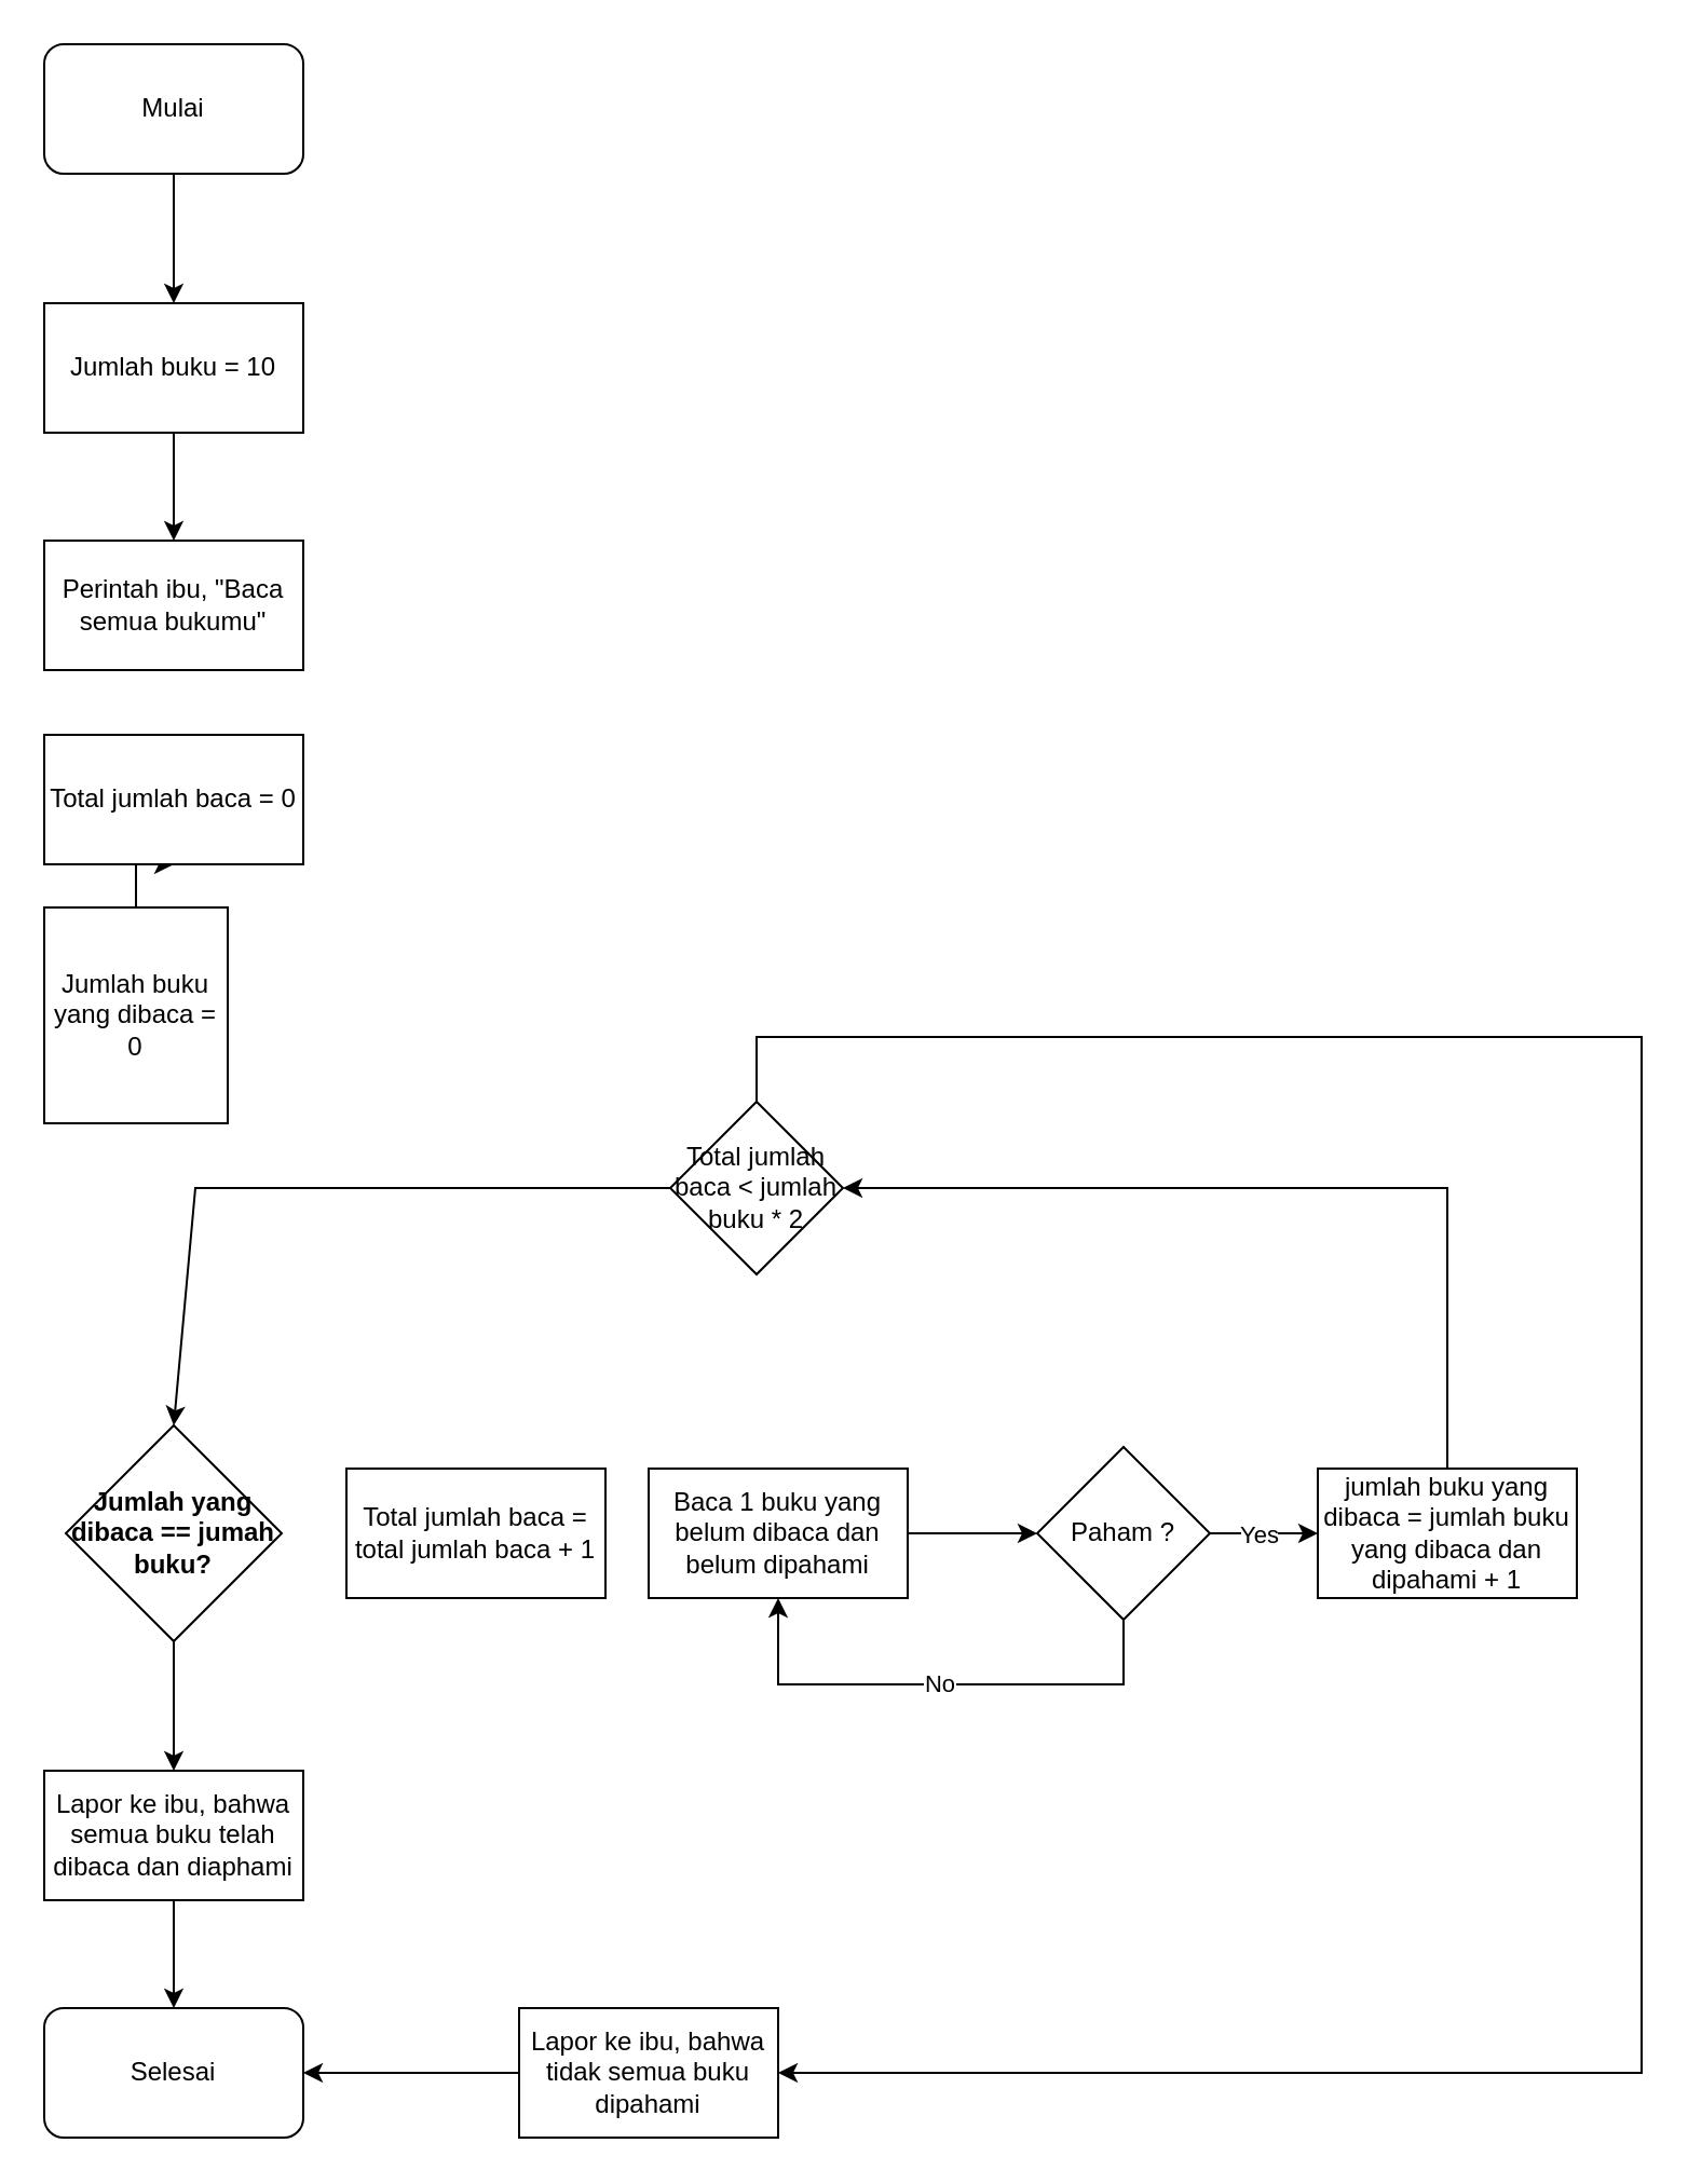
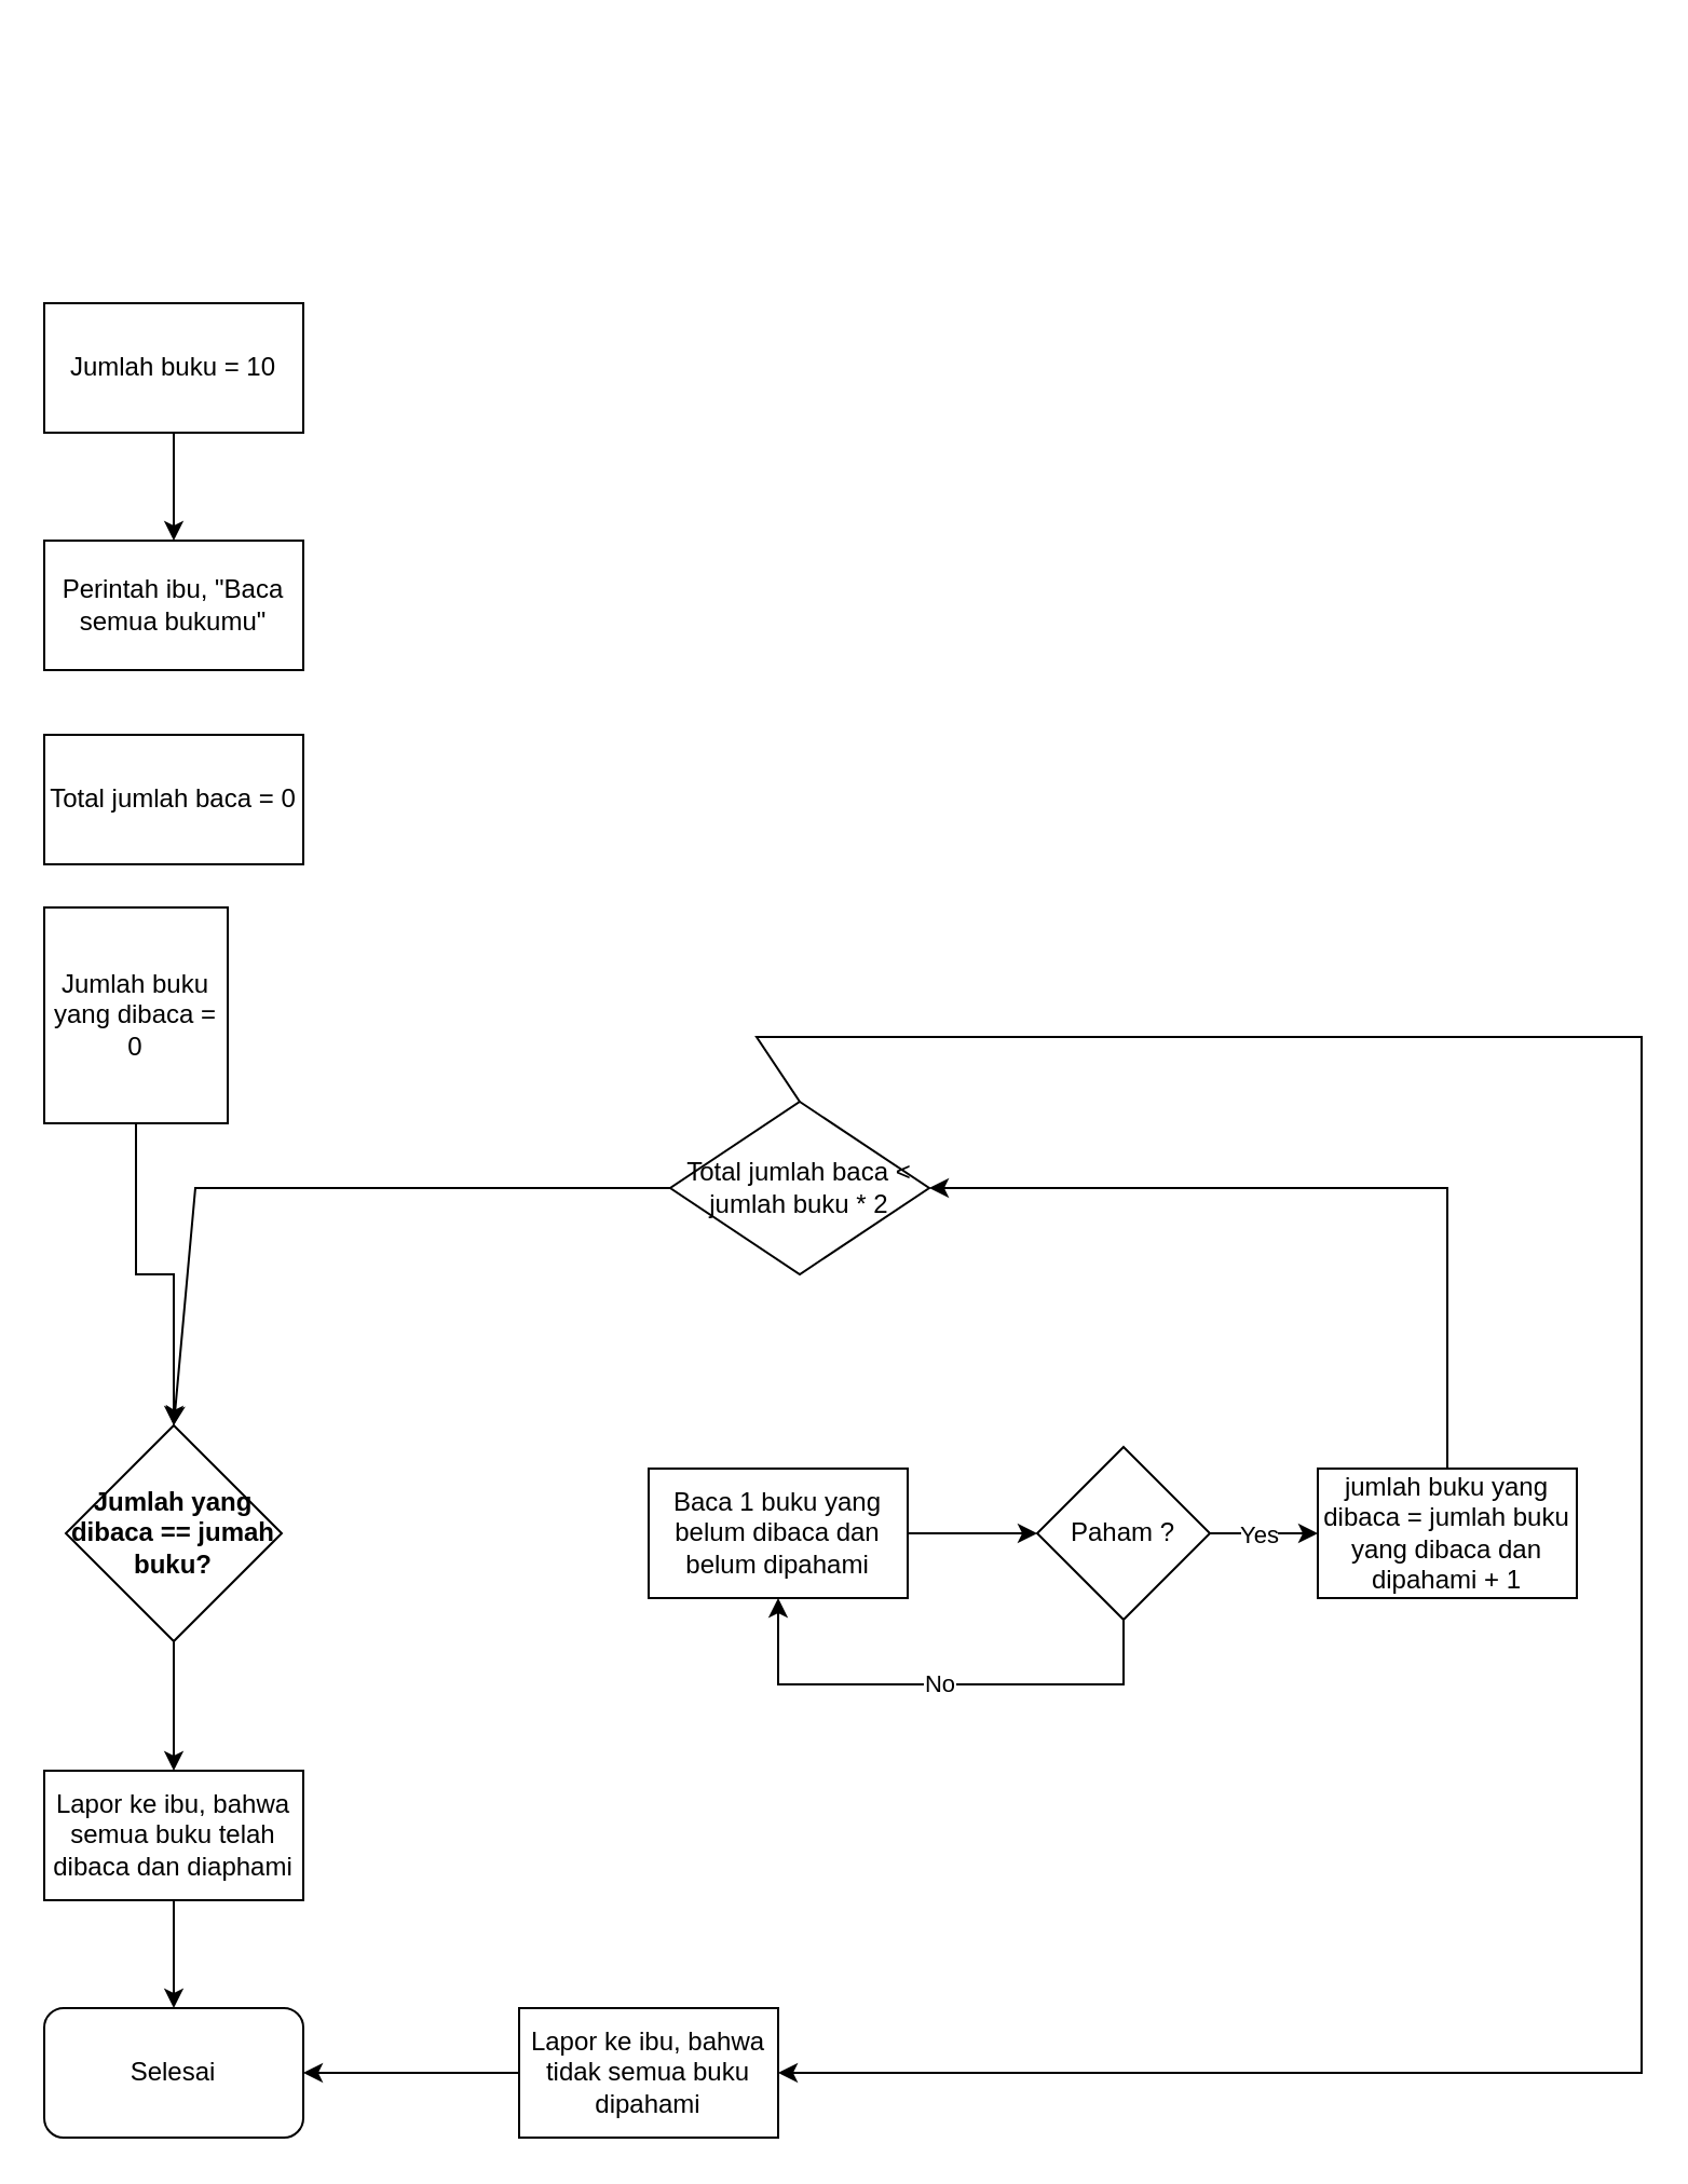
  <mxCell id="0" />
  <mxCell id="1" parent="0" />
- <mxCell id="2" value="" style="edgeStyle=orthogonalEdgeStyle;rounded=0;orthogonalLoop=1;jettySize=auto;html=1;" parent="1" source="3" target="6" edge="1"><mxGeometry relative="1" as="geometry" /></mxCell>
- <mxCell id="3" value="Mulai" style="rounded=1;whiteSpace=wrap;html=1;" parent="1" vertex="1"><mxGeometry x="20" y="20" width="120" height="60" as="geometry" /></mxCell>
  <mxCell id="4" value="Selesai" style="rounded=1;whiteSpace=wrap;html=1;" parent="1" vertex="1"><mxGeometry x="20" y="930" width="120" height="60" as="geometry" /></mxCell>
  <mxCell id="5" value="" style="edgeStyle=orthogonalEdgeStyle;rounded=0;orthogonalLoop=1;jettySize=auto;html=1;" parent="1" source="6" target="7" edge="1"><mxGeometry relative="1" as="geometry" /></mxCell>
  <mxCell id="6" value="Jumlah buku = 10" style="rounded=0;whiteSpace=wrap;html=1;" parent="1" vertex="1"><mxGeometry x="20" y="140" width="120" height="60" as="geometry" /></mxCell>
  <mxCell id="7" value="Perintah ibu, &quot;Baca semua bukumu&quot;" style="rounded=0;whiteSpace=wrap;html=1;" parent="1" vertex="1"><mxGeometry x="20" y="250" width="120" height="60" as="geometry" /></mxCell>
- <mxCell id="8" value="" style="edgeStyle=orthogonalEdgeStyle;rounded=0;orthogonalLoop=1;jettySize=auto;html=1;" parent="1" source="9" target="21" edge="1"><mxGeometry relative="1" as="geometry" /></mxCell>
+ <mxCell id="8" value="" style="edgeStyle=orthogonalEdgeStyle;rounded=0;orthogonalLoop=1;jettySize=auto;html=1;" parent="1" source="9" target="11" edge="1"><mxGeometry relative="1" as="geometry" /></mxCell>
  <mxCell id="9" value="Jumlah buku yang dibaca = 0" style="rounded=0;whiteSpace=wrap;html=1;" parent="1" vertex="1"><mxGeometry x="20" y="420" width="85" height="100" as="geometry" /></mxCell>
  <mxCell id="10" value="" style="edgeStyle=orthogonalEdgeStyle;rounded=0;orthogonalLoop=1;jettySize=auto;html=1;" parent="1" source="11" target="13" edge="1"><mxGeometry relative="1" as="geometry" /></mxCell>
  <mxCell id="11" value="&lt;b&gt;Jumlah yang dibaca == jumah buku?&lt;/b&gt;" style="rhombus;whiteSpace=wrap;html=1;" parent="1" vertex="1"><mxGeometry x="30" y="660" width="100" height="100" as="geometry" /></mxCell>
  <mxCell id="12" value="" style="edgeStyle=orthogonalEdgeStyle;rounded=0;orthogonalLoop=1;jettySize=auto;html=1;" parent="1" source="13" target="4" edge="1"><mxGeometry relative="1" as="geometry" /></mxCell>
  <mxCell id="13" value="Lapor ke ibu, bahwa semua buku telah dibaca dan diaphami" style="rounded=0;whiteSpace=wrap;html=1;" parent="1" vertex="1"><mxGeometry x="20" y="820" width="120" height="60" as="geometry" /></mxCell>
  <mxCell id="14" value="" style="edgeStyle=orthogonalEdgeStyle;rounded=0;orthogonalLoop=1;jettySize=auto;html=1;startArrow=none;" edge="1" parent="1" source="18" target="17"><mxGeometry relative="1" as="geometry" /></mxCell>
  <mxCell id="15" value="Yes" style="edgeLabel;html=1;align=center;verticalAlign=middle;resizable=0;points=[];" vertex="1" connectable="0" parent="14"><mxGeometry x="-0.127" relative="1" as="geometry"><mxPoint as="offset" /></mxGeometry></mxCell>
  <mxCell id="16" value="Baca 1 buku yang belum dibaca dan belum dipahami" style="whiteSpace=wrap;html=1;" vertex="1" parent="1"><mxGeometry x="300" y="680" width="120" height="60" as="geometry" /></mxCell>
  <mxCell id="17" value="jumlah buku yang dibaca = jumlah buku yang dibaca dan dipahami + 1" style="whiteSpace=wrap;html=1;" vertex="1" parent="1"><mxGeometry x="610" y="680" width="120" height="60" as="geometry" /></mxCell>
  <mxCell id="18" value="Paham ?" style="rhombus;whiteSpace=wrap;html=1;" vertex="1" parent="1"><mxGeometry x="480" y="670" width="80" height="80" as="geometry" /></mxCell>
  <mxCell id="19" value="" style="endArrow=classic;html=1;rounded=0;exitX=1;exitY=0.5;exitDx=0;exitDy=0;entryX=0;entryY=0.5;entryDx=0;entryDy=0;" edge="1" parent="1" source="16" target="18"><mxGeometry width="50" height="50" relative="1" as="geometry"><mxPoint x="480" y="720" as="sourcePoint" /><mxPoint x="530" y="670" as="targetPoint" /></mxGeometry></mxCell>
  <mxCell id="20" value="No" style="endArrow=classic;html=1;rounded=0;exitX=0.5;exitY=1;exitDx=0;exitDy=0;entryX=0.5;entryY=1;entryDx=0;entryDy=0;" edge="1" parent="1" source="18" target="16"><mxGeometry width="50" height="50" relative="1" as="geometry"><mxPoint x="520" y="810" as="sourcePoint" /><mxPoint x="570" y="760" as="targetPoint" /><Array as="points"><mxPoint x="520" y="780" /><mxPoint x="360" y="780" /></Array></mxGeometry></mxCell>
  <mxCell id="21" value="Total jumlah baca = 0" style="rounded=0;whiteSpace=wrap;html=1;" vertex="1" parent="1"><mxGeometry x="20" y="340" width="120" height="60" as="geometry" /></mxCell>
- <mxCell id="22" value="Total jumlah baca = total jumlah baca + 1" style="rounded=0;whiteSpace=wrap;html=1;" vertex="1" parent="1"><mxGeometry x="160" y="680" width="120" height="60" as="geometry" /></mxCell>
- <mxCell id="23" value="Total jumlah baca &amp;lt; jumlah buku * 2" style="rhombus;whiteSpace=wrap;html=1;" vertex="1" parent="1"><mxGeometry x="310" y="510" width="80" height="80" as="geometry" /></mxCell>
+ <mxCell id="23" value="Total jumlah baca &amp;lt; jumlah buku * 2" style="rhombus;whiteSpace=wrap;html=1;" vertex="1" parent="1"><mxGeometry x="310" y="510" width="120" height="80" as="geometry" /></mxCell>
  <mxCell id="24" value="" style="endArrow=classic;html=1;rounded=0;exitX=0.5;exitY=0;exitDx=0;exitDy=0;entryX=1;entryY=0.5;entryDx=0;entryDy=0;" edge="1" parent="1" source="17" target="23"><mxGeometry width="50" height="50" relative="1" as="geometry"><mxPoint x="380" y="730" as="sourcePoint" /><mxPoint x="430" y="680" as="targetPoint" /><Array as="points"><mxPoint x="670" y="550" /></Array></mxGeometry></mxCell>
  <mxCell id="25" value="" style="endArrow=classic;html=1;rounded=0;exitX=0;exitY=0.5;exitDx=0;exitDy=0;entryX=0.5;entryY=0;entryDx=0;entryDy=0;" edge="1" parent="1" source="23" target="11"><mxGeometry width="50" height="50" relative="1" as="geometry"><mxPoint x="390" y="770" as="sourcePoint" /><mxPoint x="110" y="640" as="targetPoint" /><Array as="points"><mxPoint x="90" y="550" /></Array></mxGeometry></mxCell>
  <mxCell id="26" value="" style="endArrow=classic;html=1;rounded=0;exitX=0.5;exitY=0;exitDx=0;exitDy=0;entryX=1;entryY=0.5;entryDx=0;entryDy=0;" edge="1" parent="1" source="23" target="28"><mxGeometry width="50" height="50" relative="1" as="geometry"><mxPoint x="380" y="730" as="sourcePoint" /><mxPoint x="430" y="680" as="targetPoint" /><Array as="points"><mxPoint x="350" y="480" /><mxPoint x="760" y="480" /><mxPoint x="760" y="960" /></Array></mxGeometry></mxCell>
  <mxCell id="27" value="" style="edgeStyle=orthogonalEdgeStyle;rounded=0;orthogonalLoop=1;jettySize=auto;html=1;" edge="1" parent="1" source="28" target="4"><mxGeometry relative="1" as="geometry" /></mxCell>
  <mxCell id="28" value="Lapor ke ibu, bahwa tidak semua buku dipahami" style="rounded=0;whiteSpace=wrap;html=1;" vertex="1" parent="1"><mxGeometry x="240" y="930" width="120" height="60" as="geometry" /></mxCell>
